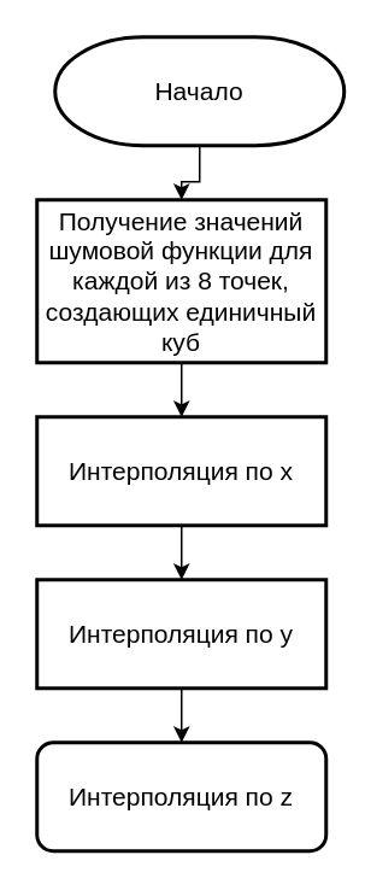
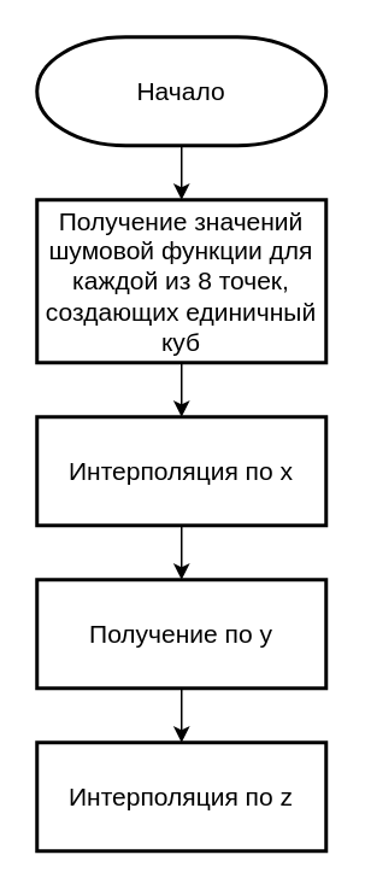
  <mxCell id="0" />
  <mxCell id="1" parent="0" />
  <mxCell id="2" value="" style="edgeStyle=orthogonalEdgeStyle;rounded=0;orthogonalLoop=1;jettySize=auto;html=1;" edge="1" parent="1" source="3" target="5"><mxGeometry relative="1" as="geometry" /></mxCell>
- <mxCell id="3" value="&lt;font style=&quot;font-size: 14px;&quot;&gt;Начало&lt;/font&gt;" style="strokeWidth=2;html=1;shape=mxgraph.flowchart.terminator;whiteSpace=wrap;" vertex="1" parent="1"><mxGeometry x="30" y="20" width="160" height="60" as="geometry" /></mxCell>
+ <mxCell id="3" value="&lt;font style=&quot;font-size: 14px;&quot;&gt;Начало&lt;/font&gt;" style="strokeWidth=2;html=1;shape=mxgraph.flowchart.terminator;whiteSpace=wrap;" vertex="1" parent="1"><mxGeometry x="20" y="20" width="160" height="60" as="geometry" /></mxCell>
  <mxCell id="4" value="" style="edgeStyle=orthogonalEdgeStyle;rounded=0;orthogonalLoop=1;jettySize=auto;html=1;" edge="1" parent="1" source="5" target="7"><mxGeometry relative="1" as="geometry" /></mxCell>
  <mxCell id="5" value="&lt;font style=&quot;font-size: 14px;&quot;&gt;Получение значений шумовой функции для каждой из 8 точек, создающих единичный куб&lt;/font&gt;" style="whiteSpace=wrap;html=1;strokeWidth=2;" vertex="1" parent="1"><mxGeometry x="20" y="110" width="160" height="90" as="geometry" /></mxCell>
  <mxCell id="6" style="edgeStyle=orthogonalEdgeStyle;rounded=0;orthogonalLoop=1;jettySize=auto;html=1;exitX=0.5;exitY=1;exitDx=0;exitDy=0;entryX=0.5;entryY=0;entryDx=0;entryDy=0;" edge="1" parent="1" source="7" target="9"><mxGeometry relative="1" as="geometry" /></mxCell>
  <mxCell id="7" value="&lt;font style=&quot;font-size: 14px;&quot;&gt;Интерполяция по x&lt;/font&gt;" style="whiteSpace=wrap;html=1;strokeWidth=2;" vertex="1" parent="1"><mxGeometry x="20" y="230" width="160" height="60" as="geometry" /></mxCell>
  <mxCell id="8" style="edgeStyle=orthogonalEdgeStyle;rounded=0;orthogonalLoop=1;jettySize=auto;html=1;exitX=0.5;exitY=1;exitDx=0;exitDy=0;" edge="1" parent="1" source="9" target="10"><mxGeometry relative="1" as="geometry" /></mxCell>
- <mxCell id="9" value="&lt;font style=&quot;font-size: 14px;&quot;&gt;Интерполяция по y&lt;/font&gt;" style="whiteSpace=wrap;html=1;strokeWidth=2;" vertex="1" parent="1"><mxGeometry x="20" y="320" width="160" height="60" as="geometry" /></mxCell>
- <mxCell id="10" value="&lt;font style=&quot;font-size: 14px;&quot;&gt;Интерполяция по z&lt;/font&gt;" style="whiteSpace=wrap;html=1;strokeWidth=2;rounded=1;" vertex="1" parent="1"><mxGeometry x="20" y="410" width="160" height="60" as="geometry" /></mxCell>
+ <mxCell id="9" value="&lt;font style=&quot;font-size: 14px;&quot;&gt;Получение по y&lt;/font&gt;" style="whiteSpace=wrap;html=1;strokeWidth=2;" vertex="1" parent="1"><mxGeometry x="20" y="320" width="160" height="60" as="geometry" /></mxCell>
+ <mxCell id="10" value="&lt;font style=&quot;font-size: 14px;&quot;&gt;Интерполяция по z&lt;/font&gt;" style="whiteSpace=wrap;html=1;strokeWidth=2;" vertex="1" parent="1"><mxGeometry x="20" y="410" width="160" height="60" as="geometry" /></mxCell>
